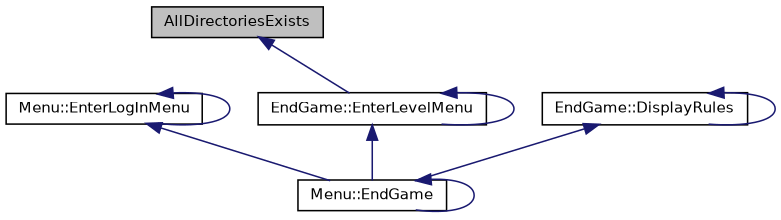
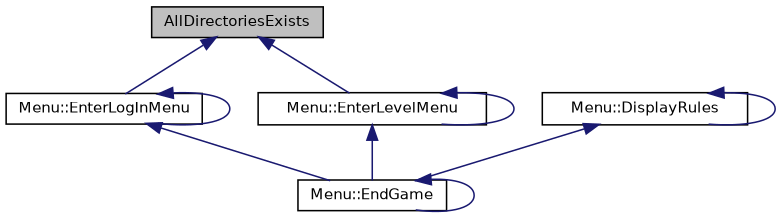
  digraph {
    rankdir=TB
    node [color=black fillcolor=white fontname=Helvetica fontsize=10 shape=record style=filled]
    edge [color=midnightblue dir=back fontname=Helvetica fontsize=10 labelfontname=Helvetica labelfontsize=10 style=solid]
    n1 [fillcolor=grey75 fontcolor=black height=0.2 label=AllDirectoriesExists width=0.4]
    n2 [height=0.2 label="Menu::EnterLogInMenu" width=0.4]
-   n3 [height=0.2 label="EndGame::EnterLevelMenu" width=0.4]
+   n3 [height=0.2 label="Menu::EnterLevelMenu" width=0.4]
    n4 [height=0.2 label="Menu::EndGame" width=0.4]
-   n5 [height=0.2 label="EndGame::DisplayRules" width=0.4]
+   n5 [height=0.2 label="Menu::DisplayRules" width=0.4]
+   n1 -> n2
    n1 -> n3
    n2 -> n2
    n2 -> n4
    n3 -> n3
    n3 -> n4
    n4 -> n4
    n5 -> n4
    n5 -> n5
  }
